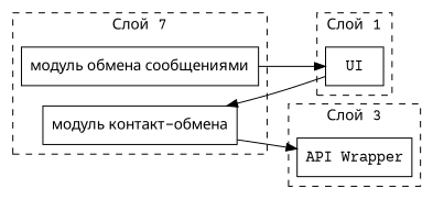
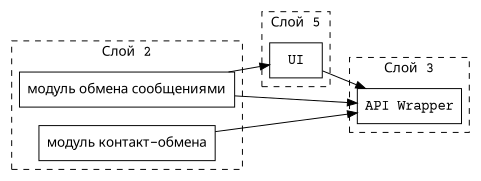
  digraph {
    fontname="Courier Prime"
    rankdir=LR
    node [fontname="Courier Prime" shape=record]
    edge [fontname="Courier Prime"]
    "модуль обмена сообщениями"
    n2 [label="модуль контакт-обмена"]
    UI
    "API Wrapper"
    subgraph cluster_1 {
-     label="Слой 7"
+     label="Слой 2"
      style=dashed
      "модуль обмена сообщениями"
      n2
    }
    subgraph cluster_2 {
-     label="Слой 1"
+     label="Слой 5"
      style=dashed
      UI
    }
    subgraph cluster_3 {
      label="Слой 3"
      style=dashed
      "API Wrapper"
    }
    "модуль обмена сообщениями" -> UI
+   "модуль обмена сообщениями" -> "API Wrapper"
    n2 -> "API Wrapper"
-   UI -> n2
+   UI -> "API Wrapper"
  }
